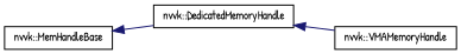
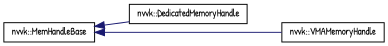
  digraph {
    fontname="Patrick Hand"
    rankdir=LR
    node [color=black fillcolor=white fontname="Patrick Hand" fontsize=10 shape=record style=filled]
    edge [color=midnightblue dir=back fontname="Patrick Hand" fontsize=10 labelfontname=Helvetica labelfontsize=10 style=solid]
    n1 [height=0.2 label="nvvk::MemHandleBase" width=0.4]
    n2 [height=0.2 label="nvvk::DedicatedMemoryHandle" width=0.4]
    n3 [height=0.2 label="nvvk::VMAMemoryHandle" width=0.4]
    n1 -> n2
-   n2 -> n3
+   n1 -> n3
  }
